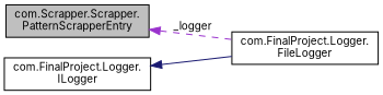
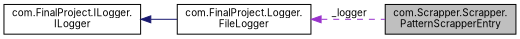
  digraph {
    fontname=Inter
    rankdir=LR
    node [color=black fillcolor=white fontname=Inter fontsize=10 shape=record style=filled]
    edge [dir=back fontname=Inter fontsize=10 labelfontname=Helvetica labelfontsize=10]
    n1 [fillcolor=grey75 fontcolor=black height=0.2 label="com.Scrapper.Scrapper.\lPatternScrapperEntry" width=0.4]
    n2 [height=0.2 label="com.FinalProject.Logger.\lFileLogger" width=0.4]
-   n3 [height=0.2 label="com.FinalProject.Logger.\lILogger" width=0.4]
-   n1 -> n2 [color=darkorchid3 label=" _logger" style=dashed]
+   n3 [height=0.2 label="com.FinalProject.ILogger.\lILogger" width=0.4]
+   n2 -> n1 [color=darkorchid3 label=" _logger" style=dashed]
    n3 -> n2 [color=midnightblue style=solid]
  }
